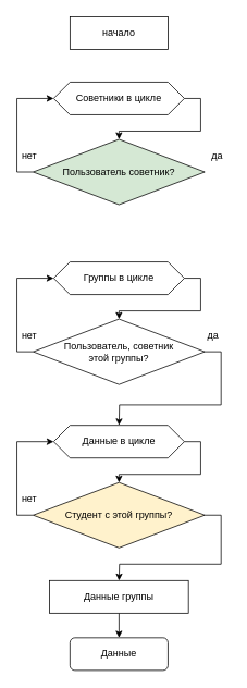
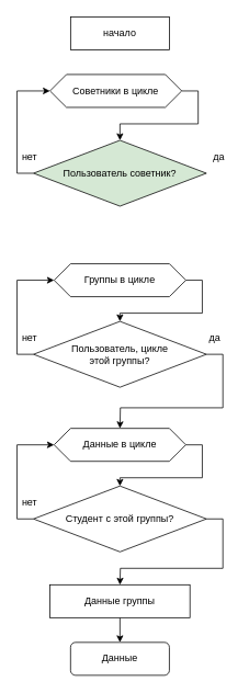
  <mxCell id="0" />
  <mxCell id="1" parent="0" />
  <mxCell id="2" value="начало" style="whiteSpace=wrap;html=1;fontSize=12;glass=0;strokeWidth=1;shadow=0;rounded=0;" parent="1" vertex="1"><mxGeometry x="85" y="20" width="120" height="40" as="geometry" /></mxCell>
  <mxCell id="3" style="edgeStyle=orthogonalEdgeStyle;rounded=0;orthogonalLoop=1;jettySize=auto;html=1;exitX=0;exitY=0.5;exitDx=0;exitDy=0;entryX=0;entryY=0.5;entryDx=0;entryDy=0;" parent="1" source="4" target="6" edge="1"><mxGeometry relative="1" as="geometry" /></mxCell>
  <mxCell id="4" value="Пользователь советник?" style="rhombus;whiteSpace=wrap;html=1;fillColor=#d5e8d4;" parent="1" vertex="1"><mxGeometry x="40" y="170" width="210" height="80" as="geometry" /></mxCell>
  <mxCell id="5" style="edgeStyle=orthogonalEdgeStyle;rounded=0;orthogonalLoop=1;jettySize=auto;html=1;exitX=1;exitY=0.5;exitDx=0;exitDy=0;entryX=0.5;entryY=0;entryDx=0;entryDy=0;" parent="1" source="6" target="4" edge="1"><mxGeometry relative="1" as="geometry" /></mxCell>
- <mxCell id="6" value="Советники в цикле" style="shape=hexagon;perimeter=hexagonPerimeter2;whiteSpace=wrap;html=1;fixedSize=1;" parent="1" vertex="1"><mxGeometry x="65" y="100" width="160" height="40" as="geometry" /></mxCell>
+ <mxCell id="6" value="Советники в цикле" style="shape=hexagon;perimeter=hexagonPerimeter2;whiteSpace=wrap;html=1;fixedSize=1;" parent="1" vertex="1"><mxGeometry x="60" y="90" width="160" height="40" as="geometry" /></mxCell>
  <mxCell id="7" style="edgeStyle=orthogonalEdgeStyle;rounded=0;orthogonalLoop=1;jettySize=auto;html=1;exitX=1;exitY=0.5;exitDx=0;exitDy=0;entryX=0.5;entryY=0;entryDx=0;entryDy=0;" parent="1" source="8" target="13" edge="1"><mxGeometry relative="1" as="geometry" /></mxCell>
  <mxCell id="8" value="Группы в цикле" style="shape=hexagon;perimeter=hexagonPerimeter2;whiteSpace=wrap;html=1;fixedSize=1;" parent="1" vertex="1"><mxGeometry x="65" y="320" width="160" height="40" as="geometry" /></mxCell>
  <mxCell id="9" value="да" style="text;html=1;align=center;verticalAlign=middle;resizable=0;points=[];autosize=1;strokeColor=none;fillColor=none;" parent="1" vertex="1"><mxGeometry x="250" y="180" width="30" height="20" as="geometry" /></mxCell>
  <mxCell id="10" value="нет" style="text;html=1;align=center;verticalAlign=middle;resizable=0;points=[];autosize=1;strokeColor=none;fillColor=none;" parent="1" vertex="1"><mxGeometry x="20" y="180" width="30" height="20" as="geometry" /></mxCell>
  <mxCell id="11" style="edgeStyle=orthogonalEdgeStyle;rounded=0;orthogonalLoop=1;jettySize=auto;html=1;exitX=0;exitY=0.5;exitDx=0;exitDy=0;entryX=0;entryY=0.5;entryDx=0;entryDy=0;" parent="1" source="13" target="8" edge="1"><mxGeometry relative="1" as="geometry" /></mxCell>
  <mxCell id="12" style="edgeStyle=orthogonalEdgeStyle;rounded=0;orthogonalLoop=1;jettySize=auto;html=1;exitX=1;exitY=0.5;exitDx=0;exitDy=0;" parent="1" source="13" edge="1"><mxGeometry relative="1" as="geometry"><mxPoint x="145" y="520" as="targetPoint" /></mxGeometry></mxCell>
- <mxCell id="13" value="Пользователь, советник &lt;br&gt;этой группы?" style="rhombus;whiteSpace=wrap;html=1;" parent="1" vertex="1"><mxGeometry x="40" y="390" width="210" height="80" as="geometry" /></mxCell>
+ <mxCell id="13" value="Пользователь, цикле &lt;br&gt;этой группы?" style="rhombus;whiteSpace=wrap;html=1;" parent="1" vertex="1"><mxGeometry x="40" y="390" width="210" height="80" as="geometry" /></mxCell>
  <mxCell id="14" value="нет" style="text;html=1;align=center;verticalAlign=middle;resizable=0;points=[];autosize=1;strokeColor=none;fillColor=none;" parent="1" vertex="1"><mxGeometry x="20" y="400" width="30" height="20" as="geometry" /></mxCell>
  <mxCell id="15" style="edgeStyle=orthogonalEdgeStyle;rounded=0;orthogonalLoop=1;jettySize=auto;html=1;exitX=1;exitY=0.5;exitDx=0;exitDy=0;entryX=0.5;entryY=0;entryDx=0;entryDy=0;" parent="1" source="16" target="20" edge="1"><mxGeometry relative="1" as="geometry" /></mxCell>
  <mxCell id="16" value="Данные в цикле" style="shape=hexagon;perimeter=hexagonPerimeter2;whiteSpace=wrap;html=1;fixedSize=1;" parent="1" vertex="1"><mxGeometry x="65" y="520" width="160" height="40" as="geometry" /></mxCell>
  <mxCell id="17" value="да" style="text;html=1;align=center;verticalAlign=middle;resizable=0;points=[];autosize=1;strokeColor=none;fillColor=none;" parent="1" vertex="1"><mxGeometry x="245" y="400" width="30" height="20" as="geometry" /></mxCell>
  <mxCell id="18" style="edgeStyle=orthogonalEdgeStyle;rounded=0;orthogonalLoop=1;jettySize=auto;html=1;exitX=0;exitY=0.5;exitDx=0;exitDy=0;entryX=0;entryY=0.5;entryDx=0;entryDy=0;" parent="1" source="20" target="16" edge="1"><mxGeometry relative="1" as="geometry" /></mxCell>
  <mxCell id="19" style="edgeStyle=orthogonalEdgeStyle;rounded=0;orthogonalLoop=1;jettySize=auto;html=1;exitX=1;exitY=0.5;exitDx=0;exitDy=0;" parent="1" source="20" edge="1"><mxGeometry relative="1" as="geometry"><mxPoint x="145" y="710" as="targetPoint" /></mxGeometry></mxCell>
- <mxCell id="20" value="Студент с этой группы?" style="rhombus;whiteSpace=wrap;html=1;fillColor=#fff2cc;" parent="1" vertex="1"><mxGeometry x="40" y="590" width="210" height="80" as="geometry" /></mxCell>
+ <mxCell id="20" value="Студент с этой группы?" style="rhombus;whiteSpace=wrap;html=1;" parent="1" vertex="1"><mxGeometry x="40" y="590" width="210" height="80" as="geometry" /></mxCell>
  <mxCell id="21" value="нет" style="text;html=1;align=center;verticalAlign=middle;resizable=0;points=[];autosize=1;strokeColor=none;fillColor=none;" parent="1" vertex="1"><mxGeometry x="20" y="600" width="30" height="20" as="geometry" /></mxCell>
  <mxCell id="22" style="edgeStyle=orthogonalEdgeStyle;rounded=0;orthogonalLoop=1;jettySize=auto;html=1;exitX=0.5;exitY=1;exitDx=0;exitDy=0;" parent="1" source="23" edge="1"><mxGeometry relative="1" as="geometry"><mxPoint x="145" y="780" as="targetPoint" /></mxGeometry></mxCell>
  <mxCell id="23" value="Данные группы" style="rounded=0;whiteSpace=wrap;html=1;" parent="1" vertex="1"><mxGeometry x="60" y="710" width="170" height="40" as="geometry" /></mxCell>
  <mxCell id="24" value="Данные" style="rounded=1;whiteSpace=wrap;html=1;fontSize=12;glass=0;strokeWidth=1;shadow=0;" parent="1" vertex="1"><mxGeometry x="85" y="780" width="120" height="40" as="geometry" /></mxCell>
